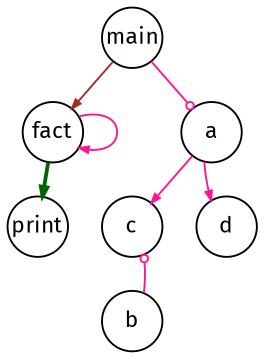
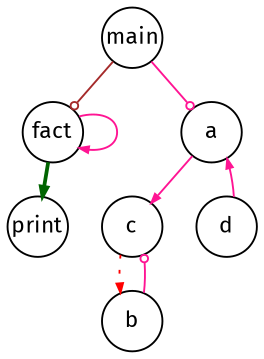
  digraph {
    fontname="Fira Sans"
    ranksep=.25
    node [fixedsize=true fontname="Fira Sans" fontsize=12 shape=circle]
    edge [arrowhead=normal arrowsize=.5 color=deeppink fontname="Fira Sans" style=solid]
    main [height=.45]
    fact [height=.45]
    a [height=.45]
    print [height=.45]
    c [height=.45]
    d [height=.45]
    b [height=.45]
-   main -> fact [color=brown]
+   main -> fact [arrowhead=odot color=brown]
    main -> a [arrowhead=odot]
    fact -> fact
    fact -> print [color=darkgreen style=bold]
    a -> c
-   a -> d
+   d -> a
+   c -> b [color=red style=dotted]
    b -> c [arrowhead=odot]
  }
